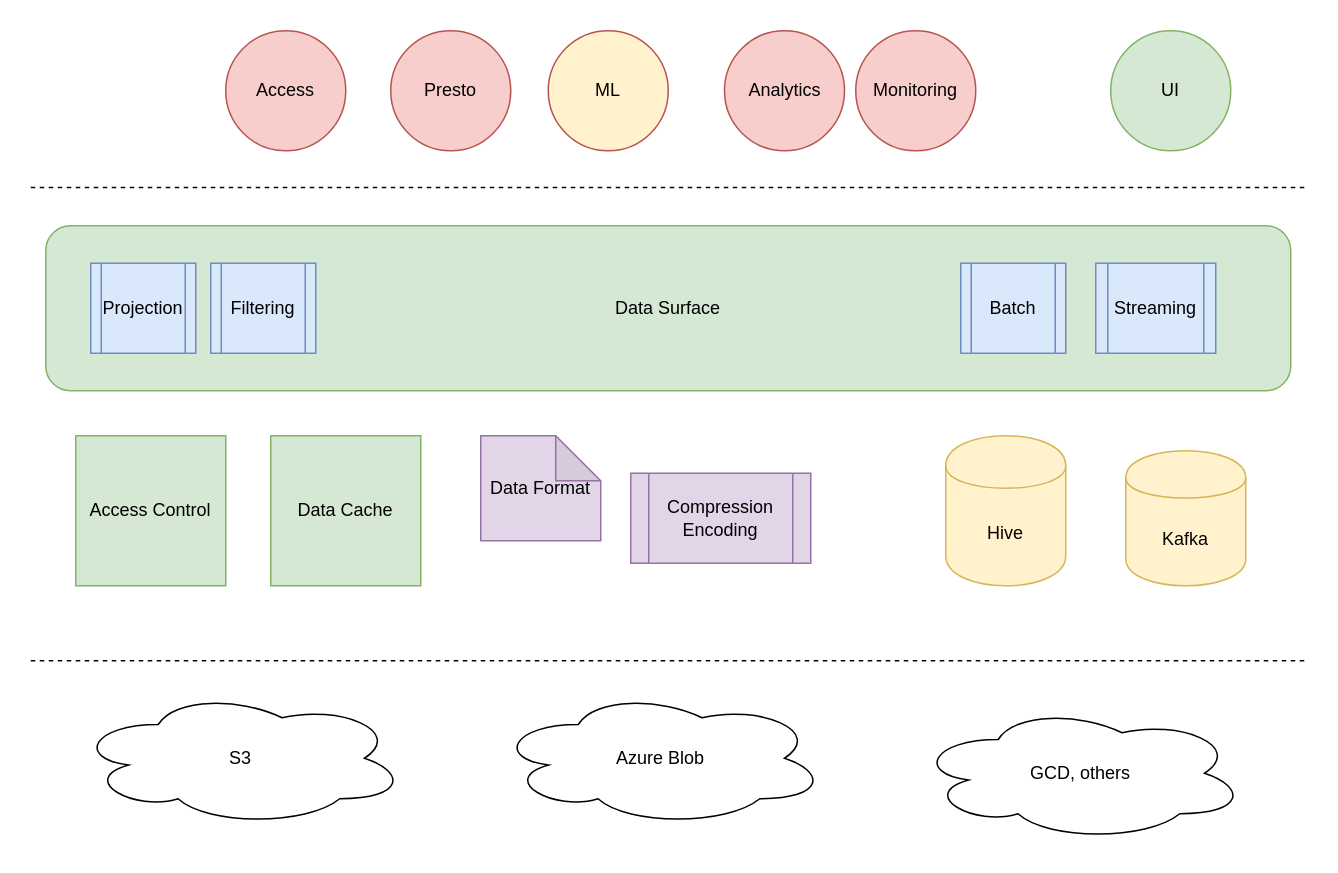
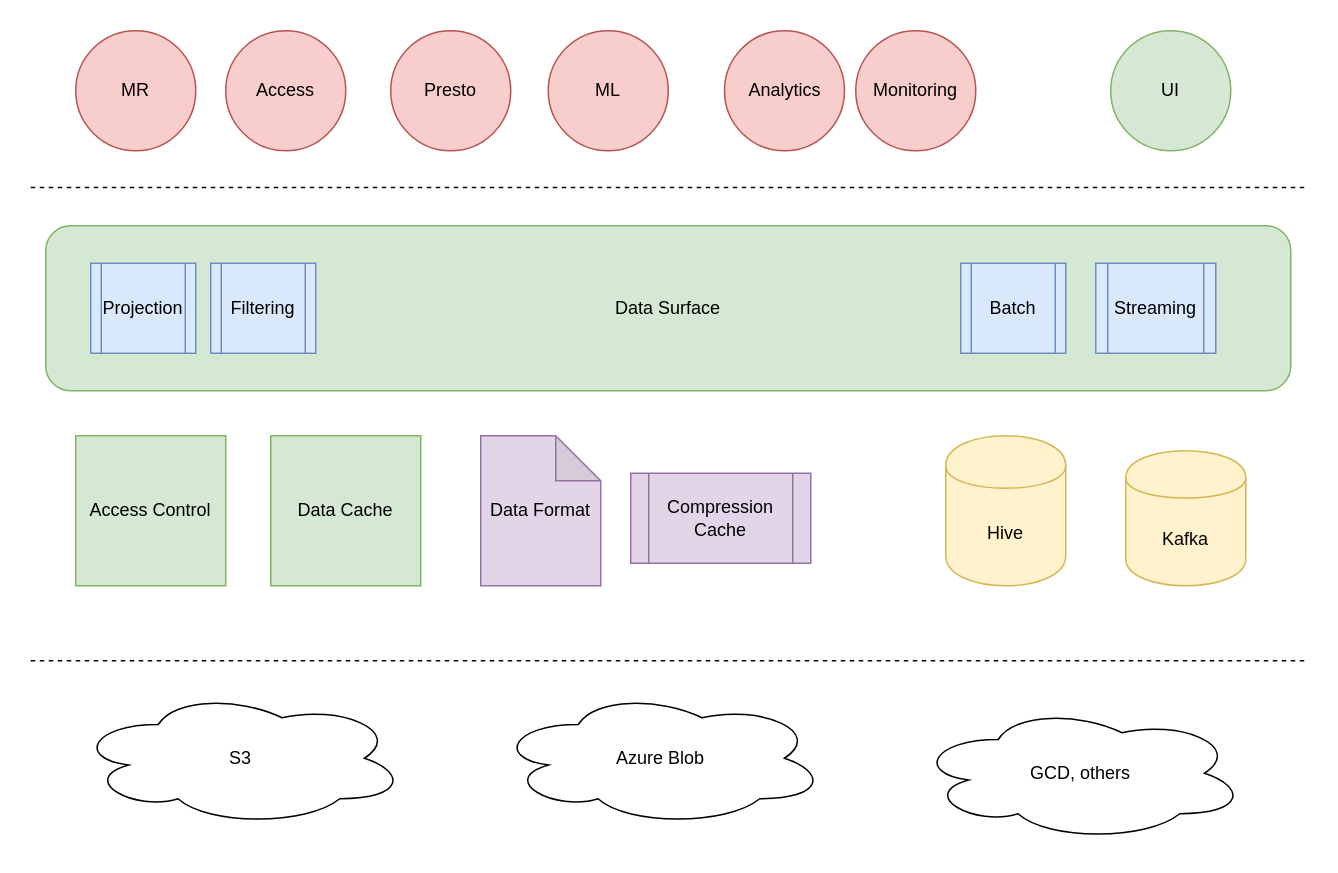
  <mxCell id="0" />
  <mxCell id="1" parent="0" />
  <mxCell id="2" value="S3" style="ellipse;shape=cloud;whiteSpace=wrap;html=1;" parent="1" vertex="1"><mxGeometry x="50" y="460" width="220" height="90" as="geometry" /></mxCell>
  <mxCell id="3" value="Azure Blob" style="ellipse;shape=cloud;whiteSpace=wrap;html=1;" parent="1" vertex="1"><mxGeometry x="330" y="460" width="220" height="90" as="geometry" /></mxCell>
  <mxCell id="4" value="GCD, others" style="ellipse;shape=cloud;whiteSpace=wrap;html=1;" parent="1" vertex="1"><mxGeometry x="610" y="470" width="220" height="90" as="geometry" /></mxCell>
  <mxCell id="5" value="" style="endArrow=none;dashed=1;html=1;" edge="1" parent="1"><mxGeometry width="50" height="50" relative="1" as="geometry"><mxPoint y="124.5" as="sourcePoint" x="20" /><mxPoint x="870" y="124.5" as="targetPoint" /></mxGeometry></mxCell>
  <mxCell id="6" value="Data Surface" style="rounded=1;whiteSpace=wrap;html=1;fillColor=#d5e8d4;strokeColor=#82b366;" vertex="1" parent="1"><mxGeometry x="30" y="150" width="830" height="110" as="geometry" /></mxCell>
  <mxCell id="7" value="Access Control" style="whiteSpace=wrap;html=1;aspect=fixed;fillColor=#d5e8d4;strokeColor=#82b366;" vertex="1" parent="1"><mxGeometry x="50" y="290" width="100" height="100" as="geometry" /></mxCell>
  <mxCell id="8" value="Data Cache" style="whiteSpace=wrap;html=1;aspect=fixed;fillColor=#d5e8d4;strokeColor=#82b366;" vertex="1" parent="1"><mxGeometry x="180" y="290" width="100" height="100" as="geometry" /></mxCell>
  <mxCell id="9" value="Kafka" style="shape=cylinder;whiteSpace=wrap;html=1;boundedLbl=1;backgroundOutline=1;fillColor=#fff2cc;strokeColor=#d6b656;" vertex="1" parent="1"><mxGeometry x="750" y="300" width="80" height="90" as="geometry" /></mxCell>
  <mxCell id="10" value="Hive" style="shape=cylinder;whiteSpace=wrap;html=1;boundedLbl=1;backgroundOutline=1;fillColor=#fff2cc;strokeColor=#d6b656;" vertex="1" parent="1"><mxGeometry x="630" y="290" width="80" height="100" as="geometry" /></mxCell>
+ <mxCell id="11" value="MR" style="ellipse;whiteSpace=wrap;html=1;aspect=fixed;fillColor=#f8cecc;strokeColor=#b85450;" vertex="1" parent="1"><mxGeometry x="50" y="20" width="80" height="80" as="geometry" /></mxCell>
  <mxCell id="12" value="Access" style="ellipse;whiteSpace=wrap;html=1;aspect=fixed;fillColor=#f8cecc;strokeColor=#b85450;" vertex="1" parent="1"><mxGeometry x="150" y="20" width="80" height="80" as="geometry" /></mxCell>
  <mxCell id="13" value="Presto" style="ellipse;whiteSpace=wrap;html=1;aspect=fixed;fillColor=#f8cecc;strokeColor=#b85450;" vertex="1" parent="1"><mxGeometry x="260" y="20" width="80" height="80" as="geometry" /></mxCell>
- <mxCell id="14" value="ML" style="ellipse;whiteSpace=wrap;html=1;aspect=fixed;fillColor=#fff2cc;strokeColor=#b85450;" vertex="1" parent="1"><mxGeometry x="365" y="20" width="80" height="80" as="geometry" /></mxCell>
+ <mxCell id="14" value="ML" style="ellipse;whiteSpace=wrap;html=1;aspect=fixed;fillColor=#f8cecc;strokeColor=#b85450;" vertex="1" parent="1"><mxGeometry x="365" y="20" width="80" height="80" as="geometry" /></mxCell>
  <mxCell id="15" value="Analytics" style="ellipse;whiteSpace=wrap;html=1;aspect=fixed;fillColor=#f8cecc;strokeColor=#b85450;" vertex="1" parent="1"><mxGeometry x="482.5" y="20" width="80" height="80" as="geometry" /></mxCell>
  <mxCell id="16" value="Monitoring" style="ellipse;whiteSpace=wrap;html=1;aspect=fixed;fillColor=#f8cecc;strokeColor=#b85450;" vertex="1" parent="1"><mxGeometry x="570" y="20" width="80" height="80" as="geometry" /></mxCell>
- <mxCell id="17" value="Data Format" style="shape=note;whiteSpace=wrap;html=1;backgroundOutline=1;darkOpacity=0.05;fillColor=#e1d5e7;strokeColor=#9673a6;" vertex="1" parent="1"><mxGeometry x="320" y="290" width="80" height="70" as="geometry" /></mxCell>
- <mxCell id="18" value="Compression&lt;br&gt;Encoding" style="shape=process;whiteSpace=wrap;html=1;backgroundOutline=1;fillColor=#e1d5e7;strokeColor=#9673a6;" vertex="1" parent="1"><mxGeometry x="420" y="315" width="120" height="60" as="geometry" /></mxCell>
+ <mxCell id="17" value="Data Format" style="shape=note;whiteSpace=wrap;html=1;backgroundOutline=1;darkOpacity=0.05;fillColor=#e1d5e7;strokeColor=#9673a6;" vertex="1" parent="1"><mxGeometry x="320" y="290" width="80" height="100" as="geometry" /></mxCell>
+ <mxCell id="18" value="Compression&lt;br&gt;Cache" style="shape=process;whiteSpace=wrap;html=1;backgroundOutline=1;fillColor=#e1d5e7;strokeColor=#9673a6;" vertex="1" parent="1"><mxGeometry x="420" y="315" width="120" height="60" as="geometry" /></mxCell>
  <mxCell id="19" value="" style="endArrow=none;dashed=1;html=1;" edge="1" parent="1"><mxGeometry width="50" height="50" relative="1" as="geometry"><mxPoint y="440" as="sourcePoint" x="20" /><mxPoint x="870" y="440" as="targetPoint" /></mxGeometry></mxCell>
  <mxCell id="20" value="Projection" style="shape=process;whiteSpace=wrap;html=1;backgroundOutline=1;fillColor=#dae8fc;strokeColor=#6c8ebf;" vertex="1" parent="1"><mxGeometry x="60" y="175" width="70" height="60" as="geometry" /></mxCell>
  <mxCell id="21" value="Filtering" style="shape=process;whiteSpace=wrap;html=1;backgroundOutline=1;fillColor=#dae8fc;strokeColor=#6c8ebf;" vertex="1" parent="1"><mxGeometry x="140" y="175" width="70" height="60" as="geometry" /></mxCell>
  <mxCell id="22" value="UI" style="ellipse;whiteSpace=wrap;html=1;aspect=fixed;fillColor=#d5e8d4;strokeColor=#82b366;" vertex="1" parent="1"><mxGeometry x="740" y="20" width="80" height="80" as="geometry" /></mxCell>
  <mxCell id="23" value="Batch" style="shape=process;whiteSpace=wrap;html=1;backgroundOutline=1;fillColor=#dae8fc;strokeColor=#6c8ebf;" vertex="1" parent="1"><mxGeometry x="640" y="175" width="70" height="60" as="geometry" /></mxCell>
  <mxCell id="24" value="Streaming" style="shape=process;whiteSpace=wrap;html=1;backgroundOutline=1;fillColor=#dae8fc;strokeColor=#6c8ebf;" vertex="1" parent="1"><mxGeometry x="730" y="175" width="80" height="60" as="geometry" /></mxCell>
